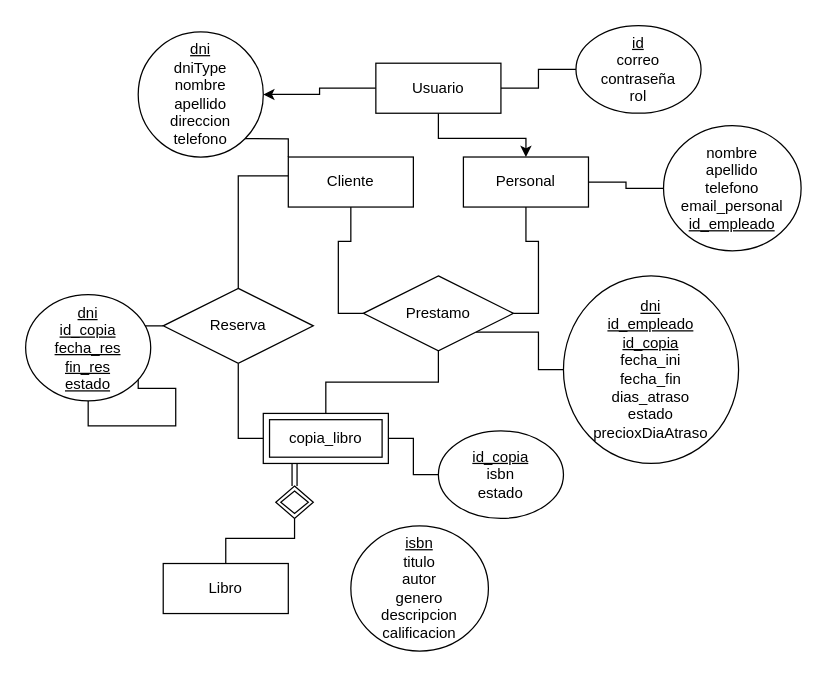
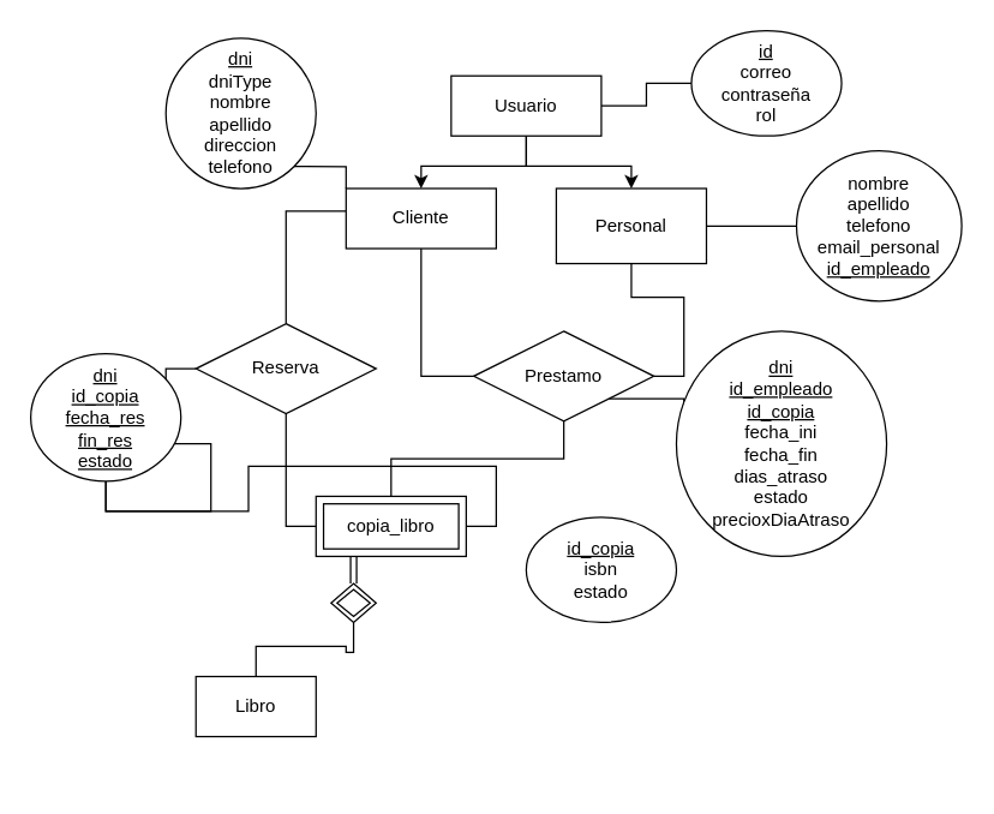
  <mxCell id="0" />
  <mxCell id="1" parent="0" />
  <mxCell id="2" style="edgeStyle=orthogonalEdgeStyle;rounded=0;orthogonalLoop=1;jettySize=auto;html=1;exitX=0.5;exitY=0;exitDx=0;exitDy=0;entryX=0.5;entryY=1;entryDx=0;entryDy=0;endArrow=none;endFill=0;" edge="1" parent="1" source="3" target="31"><mxGeometry relative="1" as="geometry" /></mxCell>
- <mxCell id="3" value="Libro" style="whiteSpace=wrap;html=1;align=center;" vertex="1" parent="1"><mxGeometry x="130" y="450" width="100" height="40" as="geometry" /></mxCell>
+ <mxCell id="3" value="Libro" style="whiteSpace=wrap;html=1;align=center;" vertex="1" parent="1"><mxGeometry x="130" y="450" width="80" height="40" as="geometry" /></mxCell>
  <mxCell id="4" style="edgeStyle=orthogonalEdgeStyle;rounded=0;orthogonalLoop=1;jettySize=auto;html=1;entryX=0;entryY=0.5;entryDx=0;entryDy=0;endArrow=none;endFill=0;" edge="1" parent="1" source="6" target="16"><mxGeometry relative="1" as="geometry" /></mxCell>
  <mxCell id="5" style="edgeStyle=orthogonalEdgeStyle;rounded=0;orthogonalLoop=1;jettySize=auto;html=1;entryX=0.5;entryY=0;entryDx=0;entryDy=0;endArrow=none;endFill=0;" edge="1" parent="1" target="19"><mxGeometry relative="1" as="geometry"><mxPoint x="230" y="140" as="sourcePoint" /><mxPoint x="140" y="205" as="targetPoint" /><Array as="points"><mxPoint x="190" y="140" /></Array></mxGeometry></mxCell>
  <mxCell id="6" value="Cliente" style="whiteSpace=wrap;html=1;align=center;" vertex="1" parent="1"><mxGeometry x="230" y="125" width="100" height="40" as="geometry" /></mxCell>
  <mxCell id="7" style="edgeStyle=orthogonalEdgeStyle;rounded=0;orthogonalLoop=1;jettySize=auto;html=1;" edge="1" parent="1" source="10" target="13"><mxGeometry relative="1" as="geometry" /></mxCell>
- <mxCell id="8" style="edgeStyle=orthogonalEdgeStyle;rounded=0;orthogonalLoop=1;jettySize=auto;html=1;" edge="1" parent="1" source="10" target="22"><mxGeometry relative="1" as="geometry" /></mxCell>
+ <mxCell id="8" style="edgeStyle=orthogonalEdgeStyle;rounded=0;orthogonalLoop=1;jettySize=auto;html=1;entryX=0.5;entryY=0;entryDx=0;entryDy=0;" edge="1" parent="1" source="10" target="6"><mxGeometry relative="1" as="geometry" /></mxCell>
  <mxCell id="9" style="edgeStyle=orthogonalEdgeStyle;rounded=0;orthogonalLoop=1;jettySize=auto;html=1;entryX=0;entryY=0.5;entryDx=0;entryDy=0;endArrow=none;endFill=0;" edge="1" parent="1" source="10" target="20"><mxGeometry relative="1" as="geometry" /></mxCell>
  <mxCell id="10" value="Usuario" style="whiteSpace=wrap;html=1;align=center;" vertex="1" parent="1"><mxGeometry x="300" y="50" width="100" height="40" as="geometry" /></mxCell>
  <mxCell id="11" style="edgeStyle=orthogonalEdgeStyle;rounded=0;orthogonalLoop=1;jettySize=auto;html=1;entryX=1;entryY=0.5;entryDx=0;entryDy=0;endArrow=none;endFill=0;" edge="1" parent="1" source="13" target="16"><mxGeometry relative="1" as="geometry" /></mxCell>
  <mxCell id="12" style="edgeStyle=orthogonalEdgeStyle;rounded=0;orthogonalLoop=1;jettySize=auto;html=1;exitX=1;exitY=0.5;exitDx=0;exitDy=0;entryX=0;entryY=0.5;entryDx=0;entryDy=0;endArrow=none;endFill=0;" edge="1" parent="1" source="13" target="23"><mxGeometry relative="1" as="geometry" /></mxCell>
- <mxCell id="13" value="Personal" style="whiteSpace=wrap;html=1;align=center;" vertex="1" parent="1"><mxGeometry x="370" y="125" width="100" height="40" as="geometry" /></mxCell>
+ <mxCell id="13" value="Personal" style="whiteSpace=wrap;html=1;align=center;" vertex="1" parent="1"><mxGeometry x="370" y="125" width="100" height="50" as="geometry" /></mxCell>
  <mxCell id="14" style="edgeStyle=orthogonalEdgeStyle;rounded=0;orthogonalLoop=1;jettySize=auto;html=1;exitX=1;exitY=1;exitDx=0;exitDy=0;entryX=0;entryY=0.5;entryDx=0;entryDy=0;endArrow=none;endFill=0;" edge="1" parent="1" source="16" target="24"><mxGeometry relative="1" as="geometry" /></mxCell>
  <mxCell id="15" style="edgeStyle=orthogonalEdgeStyle;rounded=0;orthogonalLoop=1;jettySize=auto;html=1;exitX=0.5;exitY=1;exitDx=0;exitDy=0;entryX=0.5;entryY=0;entryDx=0;entryDy=0;endArrow=none;endFill=0;" edge="1" parent="1" source="16" target="26"><mxGeometry relative="1" as="geometry" /></mxCell>
- <mxCell id="16" value="Prestamo" style="shape=rhombus;perimeter=rhombusPerimeter;whiteSpace=wrap;html=1;align=center;" vertex="1" parent="1"><mxGeometry x="290" y="220" width="120" height="60" as="geometry" /></mxCell>
+ <mxCell id="16" value="Prestamo" style="shape=rhombus;perimeter=rhombusPerimeter;whiteSpace=wrap;html=1;align=center;" vertex="1" parent="1"><mxGeometry x="315" y="220" width="120" height="60" as="geometry" /></mxCell>
  <mxCell id="17" style="edgeStyle=orthogonalEdgeStyle;rounded=0;orthogonalLoop=1;jettySize=auto;html=1;exitX=0.5;exitY=1;exitDx=0;exitDy=0;entryX=0;entryY=0.5;entryDx=0;entryDy=0;endArrow=none;endFill=0;" edge="1" parent="1" source="19" target="26"><mxGeometry relative="1" as="geometry" /></mxCell>
  <mxCell id="18" style="edgeStyle=orthogonalEdgeStyle;rounded=0;orthogonalLoop=1;jettySize=auto;html=1;entryX=0.5;entryY=1;entryDx=0;entryDy=0;endArrow=none;endFill=0;" edge="1" parent="1" source="19" target="29"><mxGeometry relative="1" as="geometry" /></mxCell>
- <mxCell id="19" value="Reserva" style="shape=rhombus;perimeter=rhombusPerimeter;whiteSpace=wrap;html=1;align=center;" vertex="1" parent="1"><mxGeometry x="130" y="230" width="120" height="60" as="geometry" /></mxCell>
+ <mxCell id="19" value="Reserva" style="shape=rhombus;perimeter=rhombusPerimeter;whiteSpace=wrap;html=1;align=center;" vertex="1" parent="1"><mxGeometry x="130" y="215" width="120" height="60" as="geometry" /></mxCell>
  <mxCell id="20" value="&lt;u&gt;id&lt;/u&gt;&lt;div&gt;correo&lt;/div&gt;&lt;div&gt;contraseña&lt;/div&gt;&lt;div&gt;rol&lt;/div&gt;" style="ellipse;whiteSpace=wrap;html=1;align=center;" vertex="1" parent="1"><mxGeometry x="460" y="20" width="100" height="70" as="geometry" /></mxCell>
  <mxCell id="21" style="edgeStyle=orthogonalEdgeStyle;rounded=0;orthogonalLoop=1;jettySize=auto;html=1;exitX=1;exitY=1;exitDx=0;exitDy=0;entryX=0;entryY=0;entryDx=0;entryDy=0;endArrow=none;endFill=0;" edge="1" parent="1" source="22" target="6"><mxGeometry relative="1" as="geometry" /></mxCell>
  <mxCell id="22" value="&lt;u&gt;dni&lt;/u&gt;&lt;div&gt;dniType&lt;/div&gt;&lt;div&gt;nombre&lt;/div&gt;&lt;div&gt;apellido&lt;/div&gt;&lt;div&gt;direccion&lt;/div&gt;&lt;div&gt;telefono&lt;/div&gt;" style="ellipse;whiteSpace=wrap;html=1;align=center;" vertex="1" parent="1"><mxGeometry x="110" y="25" width="100" height="100" as="geometry" /></mxCell>
  <mxCell id="23" value="nombre&lt;div&gt;apellido&lt;/div&gt;&lt;div&gt;telefono&lt;/div&gt;&lt;div&gt;email_personal&lt;/div&gt;&lt;div&gt;&lt;u&gt;id_empleado&lt;/u&gt;&lt;/div&gt;" style="ellipse;whiteSpace=wrap;html=1;align=center;" vertex="1" parent="1"><mxGeometry x="530" y="100" width="110" height="100" as="geometry" /></mxCell>
  <mxCell id="24" value="&lt;u&gt;dni&lt;/u&gt;&lt;div&gt;&lt;u&gt;id_empleado&lt;/u&gt;&lt;/div&gt;&lt;div&gt;&lt;u&gt;id_copia&lt;/u&gt;&lt;/div&gt;&lt;div&gt;fecha_ini&lt;/div&gt;&lt;div&gt;fecha_fin&lt;/div&gt;&lt;div&gt;dias_atraso&lt;/div&gt;&lt;div&gt;estado&lt;/div&gt;&lt;div&gt;precioxDiaAtraso&lt;/div&gt;" style="ellipse;whiteSpace=wrap;html=1;align=center;" vertex="1" parent="1"><mxGeometry x="450" y="220" width="140" height="150" as="geometry" /></mxCell>
- <mxCell id="25" style="edgeStyle=orthogonalEdgeStyle;rounded=0;orthogonalLoop=1;jettySize=auto;html=1;exitX=1;exitY=0.5;exitDx=0;exitDy=0;entryX=0;entryY=0.5;entryDx=0;entryDy=0;endArrow=none;endFill=0;" edge="1" parent="1" source="26" target="27"><mxGeometry relative="1" as="geometry" /></mxCell>
+ <mxCell id="25" style="edgeStyle=orthogonalEdgeStyle;rounded=0;orthogonalLoop=1;jettySize=auto;html=1;exitX=1;exitY=0.5;exitDx=0;exitDy=0;endArrow=none;endFill=0;" edge="1" parent="1" source="26" target="29"><mxGeometry relative="1" as="geometry" /></mxCell>
  <mxCell id="26" value="copia_libro" style="shape=ext;margin=3;double=1;whiteSpace=wrap;html=1;align=center;" vertex="1" parent="1"><mxGeometry x="210" y="330" width="100" height="40" as="geometry" /></mxCell>
  <mxCell id="27" value="&lt;u&gt;id_copia&lt;/u&gt;&lt;div&gt;isbn&lt;/div&gt;&lt;div&gt;estado&lt;/div&gt;" style="ellipse;whiteSpace=wrap;html=1;align=center;" vertex="1" parent="1"><mxGeometry x="350" y="344" width="100" height="70" as="geometry" /></mxCell>
- <mxCell id="28" value="&lt;u&gt;isbn&lt;/u&gt;&lt;div&gt;titulo&lt;/div&gt;&lt;div&gt;autor&lt;/div&gt;&lt;div&gt;genero&lt;/div&gt;&lt;div&gt;descripcion&lt;/div&gt;&lt;div&gt;calificacion&lt;/div&gt;" style="ellipse;whiteSpace=wrap;html=1;align=center;" vertex="1" parent="1"><mxGeometry x="280" y="420" width="110" height="100" as="geometry" /></mxCell>
  <mxCell id="29" value="&lt;u&gt;dni&lt;/u&gt;&lt;div&gt;&lt;u&gt;id_copia&lt;/u&gt;&lt;/div&gt;&lt;div&gt;&lt;u&gt;fecha_res&lt;/u&gt;&lt;/div&gt;&lt;div&gt;&lt;u&gt;fin_res&lt;/u&gt;&lt;/div&gt;&lt;div&gt;&lt;u&gt;estado&lt;/u&gt;&lt;/div&gt;" style="ellipse;whiteSpace=wrap;html=1;align=center;" vertex="1" parent="1"><mxGeometry x="20" y="235" width="100" height="85" as="geometry" /></mxCell>
  <mxCell id="30" style="edgeStyle=orthogonalEdgeStyle;rounded=0;orthogonalLoop=1;jettySize=auto;html=1;exitX=0.5;exitY=0;exitDx=0;exitDy=0;entryX=0.25;entryY=1;entryDx=0;entryDy=0;shape=link;" edge="1" parent="1" source="31" target="26"><mxGeometry relative="1" as="geometry" /></mxCell>
  <mxCell id="31" value="" style="shape=rhombus;double=1;perimeter=rhombusPerimeter;whiteSpace=wrap;html=1;align=center;" vertex="1" parent="1"><mxGeometry x="220" y="388" width="30" height="26" as="geometry" /></mxCell>
